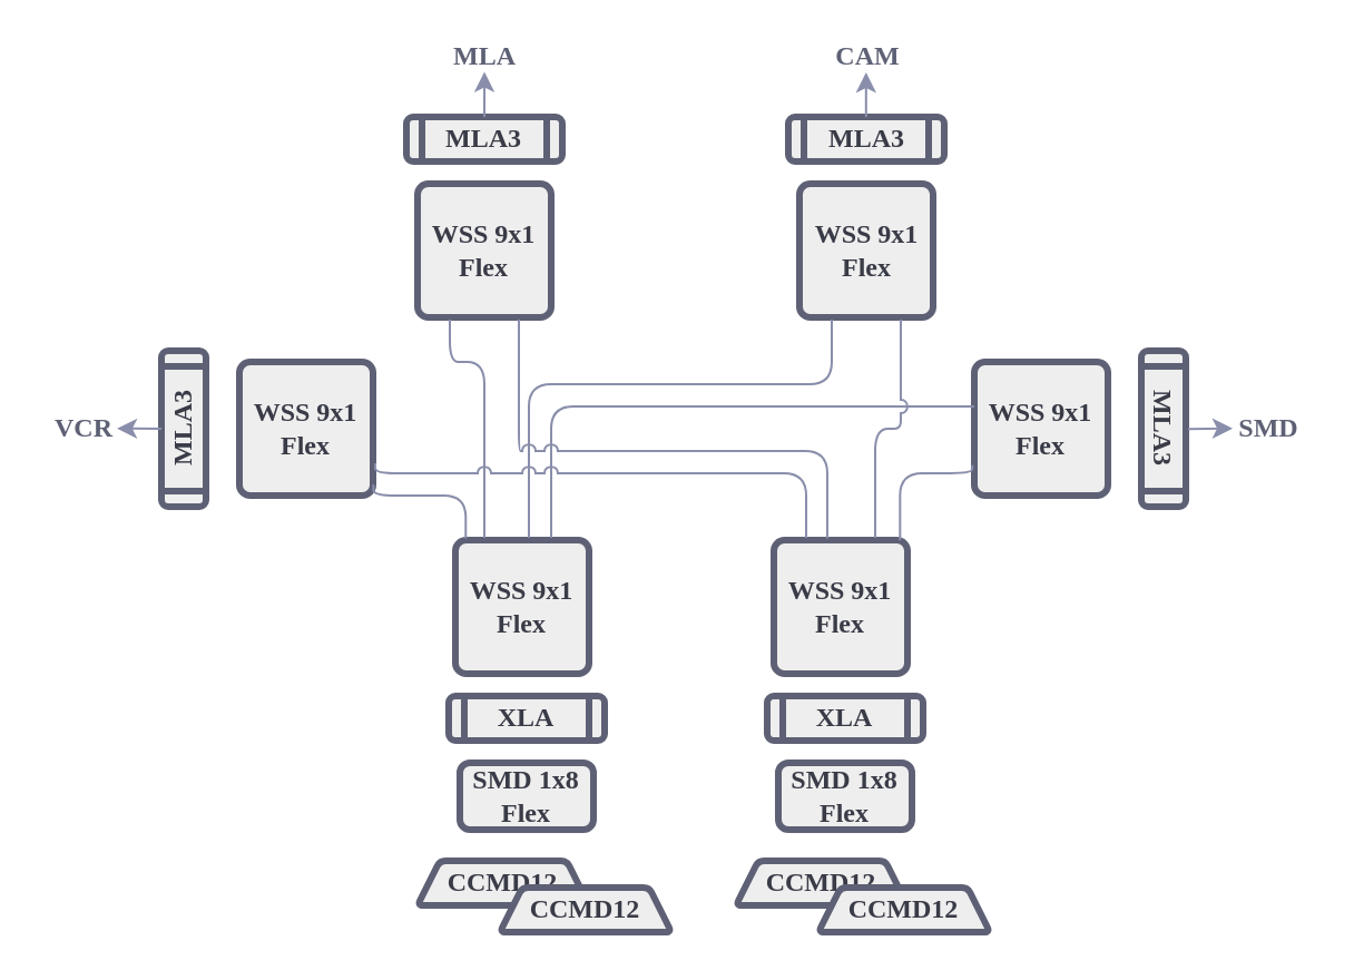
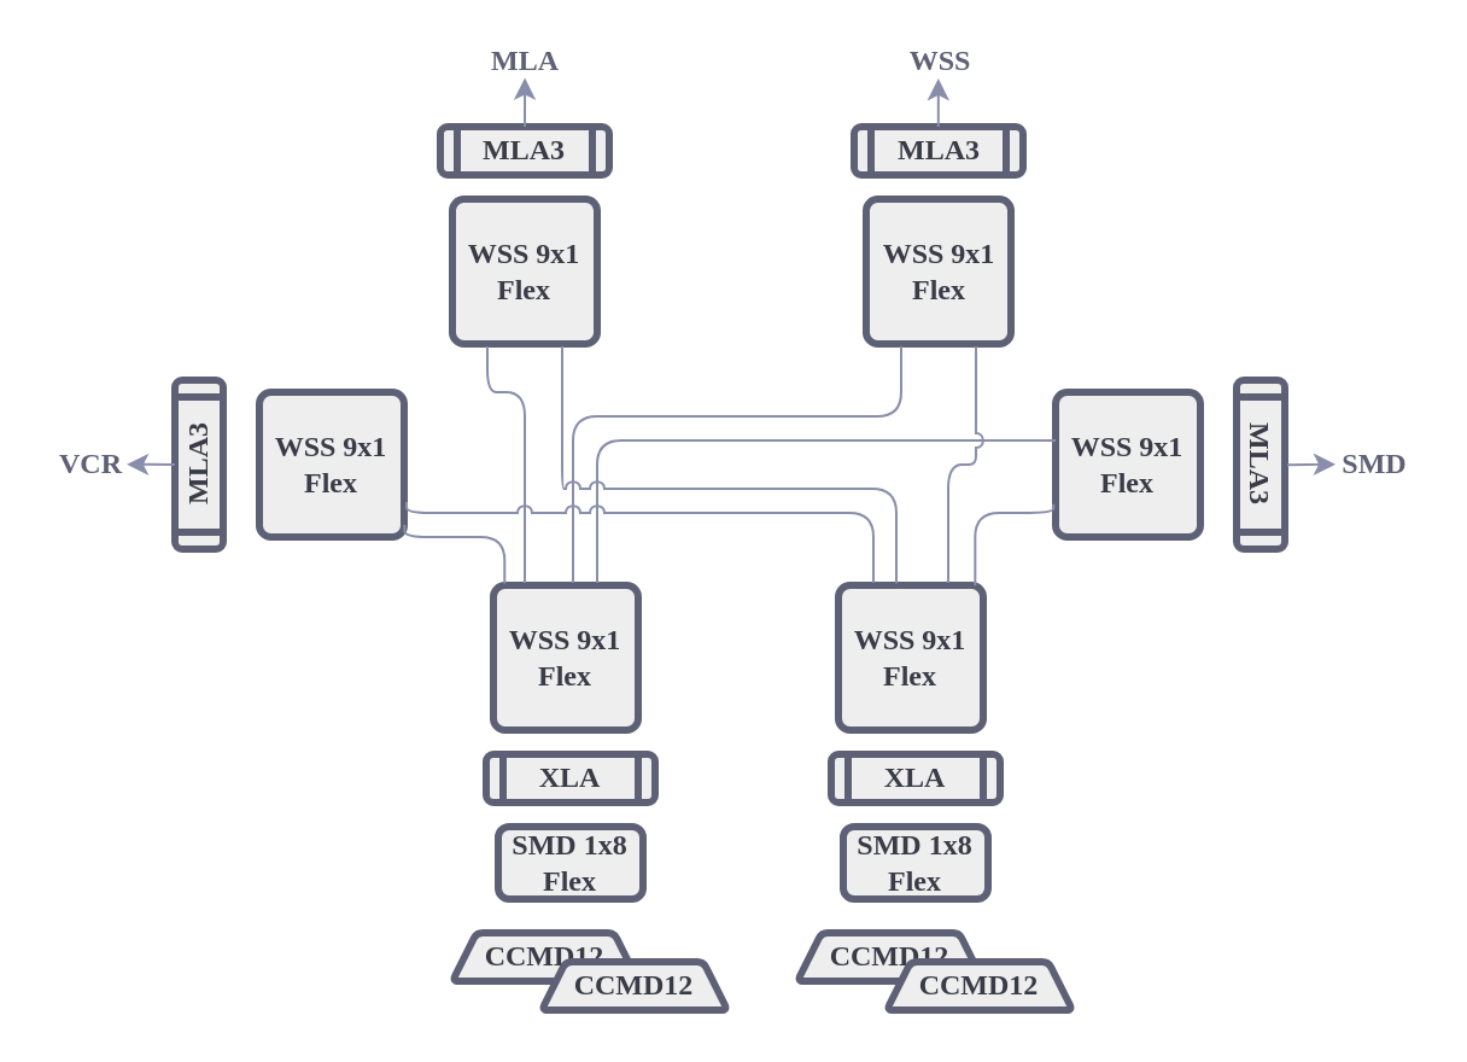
  <mxCell id="0" />
  <mxCell id="1" parent="0" />
  <mxCell id="2" value="WSS 9x1 Flex" style="whiteSpace=wrap;html=1;aspect=fixed;fontFamily=Consolas;fontStyle=1;fillColor=#eeeeee;strokeWidth=3;strokeColor=#5E6175;perimeterSpacing=1;rounded=1;sketch=0;shadow=0;glass=0;arcSize=8;fontColor=#393B47;" parent="1" vertex="1"><mxGeometry x="204" y="242" width="60" height="60" as="geometry" /></mxCell>
  <mxCell id="3" value="CCMD12" style="shape=trapezoid;perimeter=trapezoidPerimeter;whiteSpace=wrap;html=1;fixedSize=1;rounded=1;shadow=0;glass=0;sketch=0;strokeColor=#5E6175;strokeWidth=3;fillColor=#eeeeee;arcSize=5;fontFamily=Consolas;fontStyle=1;fontColor=#393B47;size=10;" parent="1" vertex="1"><mxGeometry x="187" y="386" width="77" height="20" as="geometry" /></mxCell>
  <mxCell id="4" value="&lt;div&gt;SMD 1x8&lt;/div&gt;&lt;div&gt;Flex&lt;br&gt;&lt;/div&gt;" style="rounded=1;whiteSpace=wrap;html=1;shadow=0;glass=0;sketch=0;strokeColor=#5E6175;strokeWidth=3;fillColor=#eeeeee;fontFamily=Consolas;fontColor=#393B47;fontStyle=1" parent="1" vertex="1"><mxGeometry x="206" y="342" width="60" height="30" as="geometry" /></mxCell>
  <mxCell id="5" value="XLA" style="shape=process;whiteSpace=wrap;html=1;backgroundOutline=1;rounded=1;shadow=0;glass=0;sketch=0;strokeColor=#5E6175;strokeWidth=3;fillColor=#eeeeee;fontFamily=Consolas;fontStyle=1;fontColor=#393B47;" parent="1" vertex="1"><mxGeometry x="201" y="312" width="70" height="20" as="geometry" /></mxCell>
  <mxCell id="6" value="CCMD12" style="shape=trapezoid;perimeter=trapezoidPerimeter;whiteSpace=wrap;html=1;fixedSize=1;rounded=1;shadow=0;glass=0;sketch=0;strokeColor=#5E6175;strokeWidth=3;fillColor=#eeeeee;arcSize=5;fontFamily=Consolas;fontStyle=1;fontColor=#393B47;size=10;" parent="1" vertex="1"><mxGeometry x="224" y="398" width="77" height="20" as="geometry" /></mxCell>
  <mxCell id="7" value="WSS 9x1 Flex" style="whiteSpace=wrap;html=1;aspect=fixed;fontFamily=Consolas;fontStyle=1;fillColor=#eeeeee;strokeWidth=3;strokeColor=#5E6175;perimeterSpacing=1;rounded=1;sketch=0;shadow=0;glass=0;arcSize=8;fontColor=#393B47;" parent="1" vertex="1"><mxGeometry x="347" y="242" width="60" height="60" as="geometry" /></mxCell>
  <mxCell id="8" value="CCMD12" style="shape=trapezoid;perimeter=trapezoidPerimeter;whiteSpace=wrap;html=1;fixedSize=1;rounded=1;shadow=0;glass=0;sketch=0;strokeColor=#5E6175;strokeWidth=3;fillColor=#eeeeee;arcSize=5;fontFamily=Consolas;fontStyle=1;fontColor=#393B47;size=10;" parent="1" vertex="1"><mxGeometry x="330" y="386" width="77" height="20" as="geometry" /></mxCell>
  <mxCell id="9" value="&lt;div&gt;SMD 1x8&lt;/div&gt;&lt;div&gt;Flex&lt;br&gt;&lt;/div&gt;" style="rounded=1;whiteSpace=wrap;html=1;shadow=0;glass=0;sketch=0;strokeColor=#5E6175;strokeWidth=3;fillColor=#eeeeee;fontFamily=Consolas;fontColor=#393B47;fontStyle=1" parent="1" vertex="1"><mxGeometry x="349" y="342" width="60" height="30" as="geometry" /></mxCell>
  <mxCell id="10" value="XLA" style="shape=process;whiteSpace=wrap;html=1;backgroundOutline=1;rounded=1;shadow=0;glass=0;sketch=0;strokeColor=#5E6175;strokeWidth=3;fillColor=#eeeeee;fontFamily=Consolas;fontStyle=1;fontColor=#393B47;" parent="1" vertex="1"><mxGeometry x="344" y="312" width="70" height="20" as="geometry" /></mxCell>
  <mxCell id="11" value="CCMD12" style="shape=trapezoid;perimeter=trapezoidPerimeter;whiteSpace=wrap;html=1;fixedSize=1;rounded=1;shadow=0;glass=0;sketch=0;strokeColor=#5E6175;strokeWidth=3;fillColor=#eeeeee;arcSize=5;fontFamily=Consolas;fontStyle=1;fontColor=#393B47;size=10;" parent="1" vertex="1"><mxGeometry x="367" y="398" width="77" height="20" as="geometry" /></mxCell>
  <mxCell id="12" value="WSS 9x1 Flex" style="whiteSpace=wrap;html=1;aspect=fixed;fontFamily=Consolas;fontStyle=1;fillColor=#eeeeee;strokeWidth=3;strokeColor=#5E6175;perimeterSpacing=1;rounded=1;sketch=0;shadow=0;glass=0;arcSize=8;fontColor=#393B47;" parent="1" vertex="1"><mxGeometry x="107" y="162" width="60" height="60" as="geometry" /></mxCell>
  <mxCell id="13" value="WSS 9x1 Flex" style="whiteSpace=wrap;html=1;aspect=fixed;fontFamily=Consolas;fontStyle=1;fillColor=#eeeeee;strokeWidth=3;strokeColor=#5E6175;perimeterSpacing=1;rounded=1;sketch=0;shadow=0;glass=0;arcSize=8;fontColor=#393B47;" parent="1" vertex="1"><mxGeometry x="437" y="162" width="60" height="60" as="geometry" /></mxCell>
  <mxCell id="14" value="WSS 9x1 Flex" style="whiteSpace=wrap;html=1;aspect=fixed;fontFamily=Consolas;fontStyle=1;fillColor=#eeeeee;strokeWidth=3;strokeColor=#5E6175;perimeterSpacing=1;rounded=1;sketch=0;shadow=0;glass=0;arcSize=8;fontColor=#393B47;" parent="1" vertex="1"><mxGeometry x="187" y="82" width="60" height="60" as="geometry" /></mxCell>
  <mxCell id="15" value="WSS 9x1 Flex" style="whiteSpace=wrap;html=1;aspect=fixed;fontFamily=Consolas;fontStyle=1;fillColor=#eeeeee;strokeWidth=3;strokeColor=#5E6175;perimeterSpacing=1;rounded=1;sketch=0;shadow=0;glass=0;arcSize=8;fontColor=#393B47;" parent="1" vertex="1"><mxGeometry x="358.5" y="82" width="60" height="60" as="geometry" /></mxCell>
  <mxCell id="16" value="" style="edgeStyle=elbowEdgeStyle;elbow=vertical;endArrow=none;html=1;fontFamily=Consolas;fontColor=#393B47;exitX=0.091;exitY=0.005;exitDx=0;exitDy=0;entryX=0.987;entryY=0.903;entryDx=0;entryDy=0;endFill=0;strokeColor=#898EAB;exitPerimeter=0;entryPerimeter=0;" parent="1" source="2" target="12" edge="1"><mxGeometry width="50" height="50" relative="1" as="geometry"><mxPoint x="77" y="202" as="sourcePoint" /><mxPoint x="127" y="152" as="targetPoint" /><Array as="points"><mxPoint x="187" y="222" /></Array></mxGeometry></mxCell>
  <mxCell id="17" value="" style="edgeStyle=elbowEdgeStyle;elbow=vertical;endArrow=none;html=1;fontFamily=Consolas;fontColor=#393B47;entryX=0.25;entryY=1;entryDx=0;entryDy=0;endFill=0;strokeColor=#898EAB;" parent="1" target="14" edge="1"><mxGeometry width="50" height="50" relative="1" as="geometry"><mxPoint x="217" y="241" as="sourcePoint" /><mxPoint x="168" y="223" as="targetPoint" /><Array as="points"><mxPoint x="207" y="162" /></Array></mxGeometry></mxCell>
  <mxCell id="18" value="" style="edgeStyle=elbowEdgeStyle;elbow=vertical;endArrow=none;html=1;fontFamily=Consolas;fontColor=#393B47;endFill=0;entryX=0.25;entryY=1;entryDx=0;entryDy=0;strokeColor=#898EAB;" parent="1" target="15" edge="1"><mxGeometry width="50" height="50" relative="1" as="geometry"><mxPoint x="237" y="241" as="sourcePoint" /><mxPoint x="287" y="143" as="targetPoint" /><Array as="points"><mxPoint x="307" y="172" /></Array></mxGeometry></mxCell>
  <mxCell id="19" value="" style="edgeStyle=elbowEdgeStyle;elbow=vertical;endArrow=none;html=1;fontFamily=Consolas;fontColor=#393B47;endFill=0;entryX=0.016;entryY=0.339;entryDx=0;entryDy=0;entryPerimeter=0;strokeColor=#898EAB;" parent="1" target="13" edge="1"><mxGeometry width="50" height="50" relative="1" as="geometry"><mxPoint x="247" y="241" as="sourcePoint" /><mxPoint x="373" y="143" as="targetPoint" /><Array as="points"><mxPoint x="347" y="182" /></Array></mxGeometry></mxCell>
  <mxCell id="20" value="" style="edgeStyle=elbowEdgeStyle;elbow=vertical;endArrow=none;html=1;fontFamily=Consolas;fontColor=#393B47;endFill=0;entryX=0.002;entryY=0.764;entryDx=0;entryDy=0;exitX=0.93;exitY=0.018;exitDx=0;exitDy=0;strokeColor=#898EAB;exitPerimeter=0;entryPerimeter=0;" parent="1" source="7" target="13" edge="1"><mxGeometry width="50" height="50" relative="1" as="geometry"><mxPoint x="247" y="251" as="sourcePoint" /><mxPoint x="383" y="153" as="targetPoint" /><Array as="points"><mxPoint x="427" y="212" /></Array></mxGeometry></mxCell>
  <mxCell id="21" value="" style="edgeStyle=elbowEdgeStyle;elbow=vertical;endArrow=none;html=1;fontFamily=Consolas;fontColor=#393B47;endFill=0;entryX=0.75;entryY=1;entryDx=0;entryDy=0;exitX=0.75;exitY=0;exitDx=0;exitDy=0;strokeColor=#898EAB;jumpStyle=arc;" parent="1" source="7" target="15" edge="1"><mxGeometry width="50" height="50" relative="1" as="geometry"><mxPoint x="257" y="261" as="sourcePoint" /><mxPoint x="393" y="163" as="targetPoint" /><Array as="points" /></mxGeometry></mxCell>
  <mxCell id="22" value="" style="edgeStyle=elbowEdgeStyle;elbow=vertical;endArrow=none;html=1;fontFamily=Consolas;fontColor=#393B47;endFill=0;exitX=0.403;exitY=0.005;exitDx=0;exitDy=0;entryX=0.75;entryY=1;entryDx=0;entryDy=0;exitPerimeter=0;strokeColor=#898EAB;jumpStyle=arc;" parent="1" source="7" target="14" edge="1"><mxGeometry width="50" height="50" relative="1" as="geometry"><mxPoint x="377" y="241" as="sourcePoint" /><mxPoint x="237" y="143" as="targetPoint" /><Array as="points"><mxPoint x="297" y="202" /></Array></mxGeometry></mxCell>
  <mxCell id="23" value="" style="edgeStyle=elbowEdgeStyle;elbow=vertical;endArrow=none;html=1;fontFamily=Consolas;fontColor=#393B47;endFill=0;exitX=0.25;exitY=0;exitDx=0;exitDy=0;entryX=1;entryY=0.75;entryDx=0;entryDy=0;strokeColor=#898EAB;jumpStyle=arc;" parent="1" source="7" target="12" edge="1"><mxGeometry width="50" height="50" relative="1" as="geometry"><mxPoint x="361.5" y="241" as="sourcePoint" /><mxPoint x="232.5" y="143" as="targetPoint" /><Array as="points"><mxPoint x="297" y="212" /></Array></mxGeometry></mxCell>
  <mxCell id="24" value="MLA3" style="shape=process;whiteSpace=wrap;html=1;backgroundOutline=1;rounded=1;shadow=0;glass=0;sketch=0;strokeColor=#5E6175;strokeWidth=3;fillColor=#eeeeee;fontFamily=Consolas;fontStyle=1;fontColor=#393B47;" parent="1" vertex="1"><mxGeometry x="182" y="52" width="70" height="20" as="geometry" /></mxCell>
  <mxCell id="25" value="MLA3" style="shape=process;whiteSpace=wrap;html=1;backgroundOutline=1;rounded=1;shadow=0;glass=0;sketch=0;strokeColor=#5E6175;strokeWidth=3;fillColor=#eeeeee;fontFamily=Consolas;fontStyle=1;fontColor=#393B47;" parent="1" vertex="1"><mxGeometry x="353.5" y="52" width="70" height="20" as="geometry" /></mxCell>
  <mxCell id="26" value="MLA3" style="shape=process;whiteSpace=wrap;html=1;backgroundOutline=1;rounded=1;shadow=0;glass=0;sketch=0;strokeColor=#5E6175;strokeWidth=3;fillColor=#eeeeee;fontFamily=Consolas;fontStyle=1;fontColor=#393B47;rotation=90;" parent="1" vertex="1"><mxGeometry x="487" y="182" width="70" height="20" as="geometry" /></mxCell>
  <mxCell id="27" value="MLA3" style="shape=process;whiteSpace=wrap;html=1;backgroundOutline=1;rounded=1;shadow=0;glass=0;sketch=0;strokeColor=#5E6175;strokeWidth=3;fillColor=#eeeeee;fontFamily=Consolas;fontStyle=1;fontColor=#393B47;rotation=-90;" parent="1" vertex="1"><mxGeometry x="47" y="182" width="70" height="20" as="geometry" /></mxCell>
- <mxCell id="28" value="CAM" style="text;strokeColor=none;fillColor=none;html=1;fontSize=12;fontStyle=1;verticalAlign=middle;align=center;fontFamily=Consolas;fontColor=#5E6175;" parent="1" vertex="1"><mxGeometry x="371.75" y="20" width="33.5" height="10" as="geometry" /></mxCell>
+ <mxCell id="28" value="WSS" style="text;strokeColor=none;fillColor=none;html=1;fontSize=12;fontStyle=1;verticalAlign=middle;align=center;fontFamily=Consolas;fontColor=#5E6175;" parent="1" vertex="1"><mxGeometry x="371.75" y="20" width="33.5" height="10" as="geometry" /></mxCell>
  <mxCell id="29" value="" style="endArrow=classic;html=1;exitX=0.506;exitY=0.012;exitDx=0;exitDy=0;shadow=0;sketch=0;spacing=0;labelBorderColor=none;exitPerimeter=0;strokeColor=#898EAB;" parent="1" edge="1"><mxGeometry width="50" height="50" relative="1" as="geometry"><mxPoint x="217" y="52" as="sourcePoint" /><mxPoint x="217" y="32" as="targetPoint" /><Array as="points"><mxPoint x="217.04" y="31.76" /></Array></mxGeometry></mxCell>
  <mxCell id="30" value="MLA" style="text;strokeColor=none;fillColor=none;html=1;fontSize=12;fontStyle=1;verticalAlign=middle;align=center;fontFamily=Consolas;fontColor=#5E6175;" parent="1" vertex="1"><mxGeometry x="200.25" y="20" width="33.5" height="10" as="geometry" /></mxCell>
  <mxCell id="31" value="" style="endArrow=classic;html=1;shadow=0;sketch=0;spacing=0;labelBorderColor=none;strokeColor=#898EAB;jumpStyle=none;targetPerimeterSpacing=0;" parent="1" edge="1"><mxGeometry width="50" height="50" relative="1" as="geometry"><mxPoint x="533" y="192.12" as="sourcePoint" /><mxPoint x="553" y="191.88" as="targetPoint" /><Array as="points"><mxPoint x="549.79" y="191.88" /></Array></mxGeometry></mxCell>
  <mxCell id="32" value="SMD" style="text;strokeColor=none;fillColor=none;html=1;fontSize=12;fontStyle=1;verticalAlign=middle;align=center;fontFamily=Consolas;fontColor=#5E6175;" parent="1" vertex="1"><mxGeometry x="552" y="187" width="33.5" height="10" as="geometry" /></mxCell>
  <mxCell id="33" value="" style="endArrow=classic;html=1;shadow=0;sketch=0;spacing=0;labelBorderColor=none;strokeColor=#898EAB;jumpStyle=none;targetPerimeterSpacing=0;" parent="1" edge="1"><mxGeometry width="50" height="50" relative="1" as="geometry"><mxPoint x="72" y="192" as="sourcePoint" /><mxPoint x="52" y="191.88" as="targetPoint" /><Array as="points" /></mxGeometry></mxCell>
  <mxCell id="34" value="VCR" style="text;strokeColor=none;fillColor=none;html=1;fontSize=12;fontStyle=1;verticalAlign=middle;align=center;fontFamily=Consolas;fontColor=#5E6175;" parent="1" vertex="1"><mxGeometry x="20" y="187" width="33.5" height="10" as="geometry" /></mxCell>
  <mxCell id="35" value="" style="endArrow=classic;html=1;exitX=0.506;exitY=0.012;exitDx=0;exitDy=0;shadow=0;sketch=0;spacing=0;labelBorderColor=none;exitPerimeter=0;strokeColor=#898EAB;" parent="1" edge="1"><mxGeometry width="50" height="50" relative="1" as="geometry"><mxPoint x="388.4" y="52" as="sourcePoint" /><mxPoint x="388.4" y="32" as="targetPoint" /><Array as="points" /></mxGeometry></mxCell>
